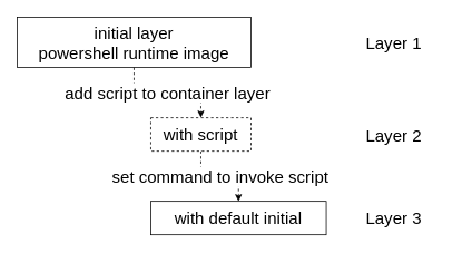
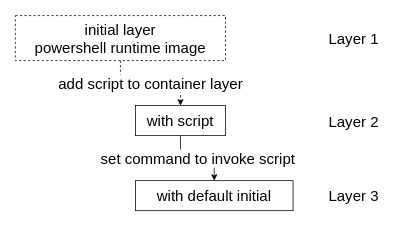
  <mxCell id="0" />
  <mxCell id="1" parent="0" />
- <mxCell id="2" value="initial layer&lt;br&gt;powershell&amp;nbsp;runtime image" style="rounded=0;whiteSpace=wrap;html=1;fontSize=20;" parent="1" vertex="1"><mxGeometry x="20" y="20" width="280" height="60" as="geometry" /></mxCell>
- <mxCell id="3" value="set command to invoke script" style="edgeStyle=orthogonalEdgeStyle;rounded=0;orthogonalLoop=1;jettySize=auto;html=1;fontSize=20;dashed=1;" parent="1" source="4" target="5" edge="1"><mxGeometry relative="1" as="geometry" /></mxCell>
- <mxCell id="4" value="with script" style="rounded=0;whiteSpace=wrap;html=1;fontSize=20;dashed=1;" parent="1" vertex="1"><mxGeometry x="180" y="140" width="120" height="40" as="geometry" /></mxCell>
+ <mxCell id="2" value="initial layer&lt;br&gt;powershell&amp;nbsp;runtime image" style="rounded=0;whiteSpace=wrap;html=1;fontSize=20;dashed=1;" parent="1" vertex="1"><mxGeometry x="20" y="20" width="280" height="60" as="geometry" /></mxCell>
+ <mxCell id="3" value="set command to invoke script" style="edgeStyle=orthogonalEdgeStyle;rounded=0;orthogonalLoop=1;jettySize=auto;html=1;fontSize=20;" parent="1" source="4" target="5" edge="1"><mxGeometry relative="1" as="geometry" /></mxCell>
+ <mxCell id="4" value="with script" style="rounded=0;whiteSpace=wrap;html=1;fontSize=20;" parent="1" vertex="1"><mxGeometry x="180" y="140" width="120" height="40" as="geometry" /></mxCell>
  <mxCell id="5" value="with default initial" style="rounded=0;whiteSpace=wrap;html=1;fontSize=20;" parent="1" vertex="1"><mxGeometry x="180" y="240" width="210" height="40" as="geometry" /></mxCell>
  <mxCell id="6" value="add script to container layer" style="edgeStyle=orthogonalEdgeStyle;rounded=0;orthogonalLoop=1;jettySize=auto;html=1;fontSize=20;exitX=0.5;exitY=1;exitDx=0;exitDy=0;entryX=0.5;entryY=0;entryDx=0;entryDy=0;dashed=1;" edge="1" parent="1" source="2" target="4"><mxGeometry relative="1" as="geometry"><mxPoint x="430" y="100" as="sourcePoint" /><mxPoint x="430" y="220" as="targetPoint" /></mxGeometry></mxCell>
  <mxCell id="7" value="&lt;font style=&quot;font-size: 20px;&quot;&gt;Layer 3&lt;br&gt;&lt;/font&gt;" style="text;html=1;strokeColor=none;fillColor=none;align=center;verticalAlign=middle;whiteSpace=wrap;rounded=0;" vertex="1" parent="1"><mxGeometry x="411" y="237.5" width="120" height="42.5" as="geometry" /></mxCell>
  <mxCell id="8" value="&lt;font style=&quot;font-size: 20px;&quot;&gt;Layer 2&lt;br&gt;&lt;/font&gt;" style="text;html=1;strokeColor=none;fillColor=none;align=center;verticalAlign=middle;whiteSpace=wrap;rounded=0;" vertex="1" parent="1"><mxGeometry x="411" y="140" width="120" height="42.5" as="geometry" /></mxCell>
  <mxCell id="9" value="&lt;font style=&quot;font-size: 20px;&quot;&gt;Layer 1&lt;br&gt;&lt;/font&gt;" style="text;html=1;strokeColor=none;fillColor=none;align=center;verticalAlign=middle;whiteSpace=wrap;rounded=0;" vertex="1" parent="1"><mxGeometry x="411" y="28.75" width="120" height="42.5" as="geometry" /></mxCell>
